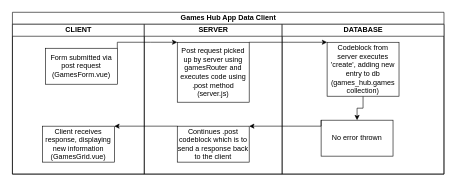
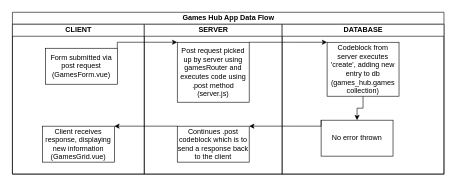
  <mxCell id="0" />
  <mxCell id="1" parent="0" />
- <mxCell id="2" value="Games Hub App Data Client" style="swimlane;html=1;childLayout=stackLayout;resizeParent=1;resizeParentMax=0;startSize=20;" vertex="1" parent="1"><mxGeometry x="20" y="20" width="720" height="270" as="geometry" /></mxCell>
+ <mxCell id="2" value="Games Hub App Data Flow" style="swimlane;html=1;childLayout=stackLayout;resizeParent=1;resizeParentMax=0;startSize=20;" vertex="1" parent="1"><mxGeometry x="20" y="20" width="720" height="270" as="geometry" /></mxCell>
  <mxCell id="3" value="CLIENT" style="swimlane;html=1;startSize=20;" vertex="1" parent="2"><mxGeometry y="20" width="220" height="250" as="geometry" /></mxCell>
  <mxCell id="4" value="Form submitted via post request&lt;br&gt;(GamesForm.vue)" style="rounded=0;whiteSpace=wrap;html=1;" vertex="1" parent="3"><mxGeometry x="55" y="40" width="120" height="60" as="geometry" /></mxCell>
  <mxCell id="5" value="Client receives response, displaying new information&lt;br&gt;(GamesGrid.vue)" style="rounded=0;whiteSpace=wrap;html=1;" vertex="1" parent="3"><mxGeometry x="50" y="170" width="120" height="60" as="geometry" /></mxCell>
  <mxCell id="6" value="SERVER" style="swimlane;html=1;startSize=20;" vertex="1" parent="2"><mxGeometry x="220" y="20" width="230" height="250" as="geometry" /></mxCell>
  <mxCell id="7" value="Post request picked up by server using gamesRouter and executes code using .post method&lt;br&gt;(server.js)" style="rounded=0;whiteSpace=wrap;html=1;" vertex="1" parent="6"><mxGeometry x="55" y="30" width="120" height="100" as="geometry" /></mxCell>
  <mxCell id="8" value="Continues .post codeblock which is to send a response back to the client" style="rounded=0;whiteSpace=wrap;html=1;" vertex="1" parent="6"><mxGeometry x="55" y="170" width="120" height="60" as="geometry" /></mxCell>
  <mxCell id="9" value="DATABASE" style="swimlane;html=1;startSize=20;" vertex="1" parent="2"><mxGeometry x="450" y="20" width="270" height="250" as="geometry" /></mxCell>
  <mxCell id="10" style="edgeStyle=orthogonalEdgeStyle;rounded=0;orthogonalLoop=1;jettySize=auto;html=1;exitX=0.5;exitY=1;exitDx=0;exitDy=0;entryX=0.5;entryY=0;entryDx=0;entryDy=0;" edge="1" parent="9" source="11" target="12"><mxGeometry relative="1" as="geometry" /></mxCell>
  <mxCell id="11" value="Codeblock from server executes 'create', adding new entry to db&lt;br&gt;(games_hub.games collection)" style="rounded=0;whiteSpace=wrap;html=1;" vertex="1" parent="9"><mxGeometry x="75" y="30" width="120" height="90" as="geometry" /></mxCell>
  <mxCell id="12" value="No error thrown" style="rounded=0;whiteSpace=wrap;html=1;" vertex="1" parent="9"><mxGeometry x="65" y="160" width="120" height="60" as="geometry" /></mxCell>
  <mxCell id="13" style="edgeStyle=orthogonalEdgeStyle;rounded=0;orthogonalLoop=1;jettySize=auto;html=1;exitX=1;exitY=0;exitDx=0;exitDy=0;entryX=0;entryY=0;entryDx=0;entryDy=0;" edge="1" parent="2" source="4" target="7"><mxGeometry relative="1" as="geometry"><Array as="points"><mxPoint x="230" y="50" /><mxPoint x="230" y="50" /></Array></mxGeometry></mxCell>
  <mxCell id="14" style="edgeStyle=orthogonalEdgeStyle;rounded=0;orthogonalLoop=1;jettySize=auto;html=1;exitX=1;exitY=0;exitDx=0;exitDy=0;entryX=0;entryY=0;entryDx=0;entryDy=0;" edge="1" parent="2" source="7" target="11"><mxGeometry relative="1" as="geometry"><Array as="points"><mxPoint x="460" y="50" /><mxPoint x="460" y="50" /></Array></mxGeometry></mxCell>
  <mxCell id="15" style="edgeStyle=orthogonalEdgeStyle;rounded=0;orthogonalLoop=1;jettySize=auto;html=1;exitX=0;exitY=0;exitDx=0;exitDy=0;entryX=1;entryY=0;entryDx=0;entryDy=0;" edge="1" parent="2" source="12" target="8"><mxGeometry relative="1" as="geometry"><Array as="points"><mxPoint x="460" y="190" /><mxPoint x="460" y="190" /></Array></mxGeometry></mxCell>
  <mxCell id="16" style="edgeStyle=orthogonalEdgeStyle;rounded=0;orthogonalLoop=1;jettySize=auto;html=1;exitX=0;exitY=0;exitDx=0;exitDy=0;entryX=1;entryY=0;entryDx=0;entryDy=0;" edge="1" parent="2" source="8" target="5"><mxGeometry relative="1" as="geometry"><Array as="points"><mxPoint x="220" y="190" /><mxPoint x="220" y="190" /></Array></mxGeometry></mxCell>
